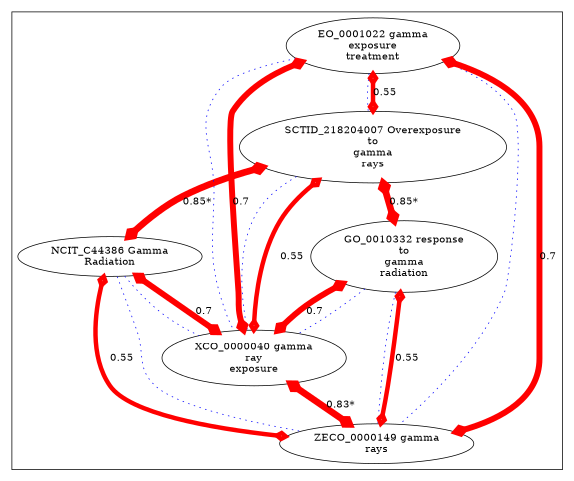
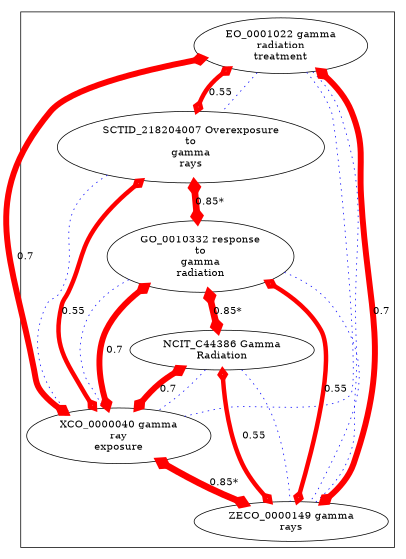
  digraph {
    edge [arrowhead=ediamond arrowtail=ediamond color=red dir=both penwidth=1 style=solid]
    n1 [label="SCTID_218204007 Overexposure\nto\ngamma\nrays"]
    n2 [label="ZECO_0000149 gamma\nrays"]
-   n3 [label="EO_0001022 gamma\nexposure\ntreatment"]
+   n3 [label="EO_0001022 gamma\nradiation\ntreatment"]
    n4 [label="GO_0010332 response\nto\ngamma\nradiation"]
    n5 [label="XCO_0000040 gamma\nray\nexposure"]
    n6 [label="NCIT_C44386 Gamma\nRadiation"]
    subgraph cluster_1 {
      n1
      n2
      n3
      n4
      n5
      n6
    }
    n1 -> n4 [label="0.85*" penwidth=9]
    n1 -> n5 [arrowhead=none color=blue style=dotted arrowtail="" dir=""]
    n1 -> n5 [label=0.55 penwidth=6]
    n3 -> n1 [arrowhead=none color=blue style=dotted arrowtail="" dir=""]
    n3 -> n1 [label=0.55 penwidth=6]
    n3 -> n2 [arrowhead=none color=blue style=dotted arrowtail="" dir=""]
    n3 -> n2 [label=0.7 penwidth=8]
    n3 -> n5 [arrowhead=none color=blue style=dotted arrowtail="" dir=""]
    n3 -> n5 [label=0.7 penwidth=8]
    n4 -> n2 [arrowhead=none color=blue style=dotted arrowtail="" dir=""]
    n4 -> n2 [label=0.55 penwidth=6]
    n4 -> n5 [arrowhead=none color=blue style=dotted arrowtail="" dir=""]
    n4 -> n5 [label=0.7 penwidth=8]
-   n1 -> n6 [label="0.85*" penwidth=9]
-   n5 -> n2 [label="0.83*" penwidth=9]
+   n4 -> n6 [label="0.85*" penwidth=9]
+   n5 -> n2 [label="0.85*" penwidth=9]
    n6 -> n2 [arrowhead=none color=blue style=dotted arrowtail="" dir=""]
    n6 -> n2 [label=0.55 penwidth=6]
    n6 -> n5 [arrowhead=none color=blue style=dotted arrowtail="" dir=""]
    n6 -> n5 [label=0.7 penwidth=8]
  }
